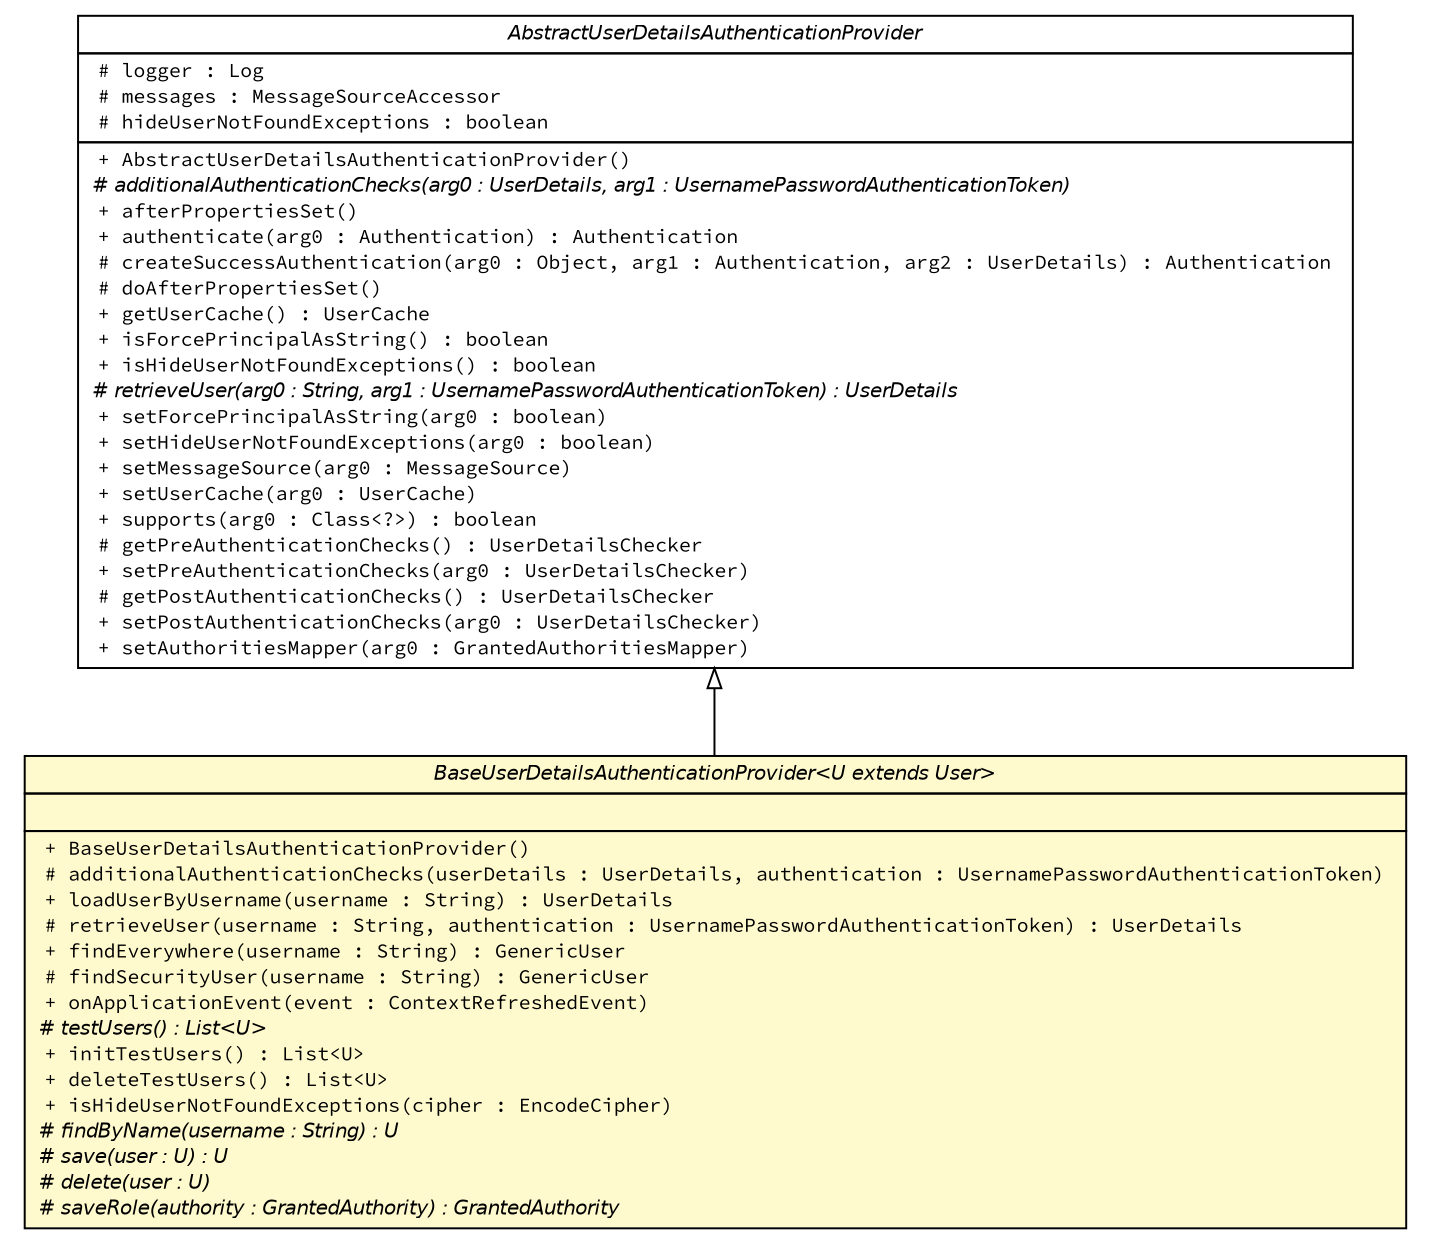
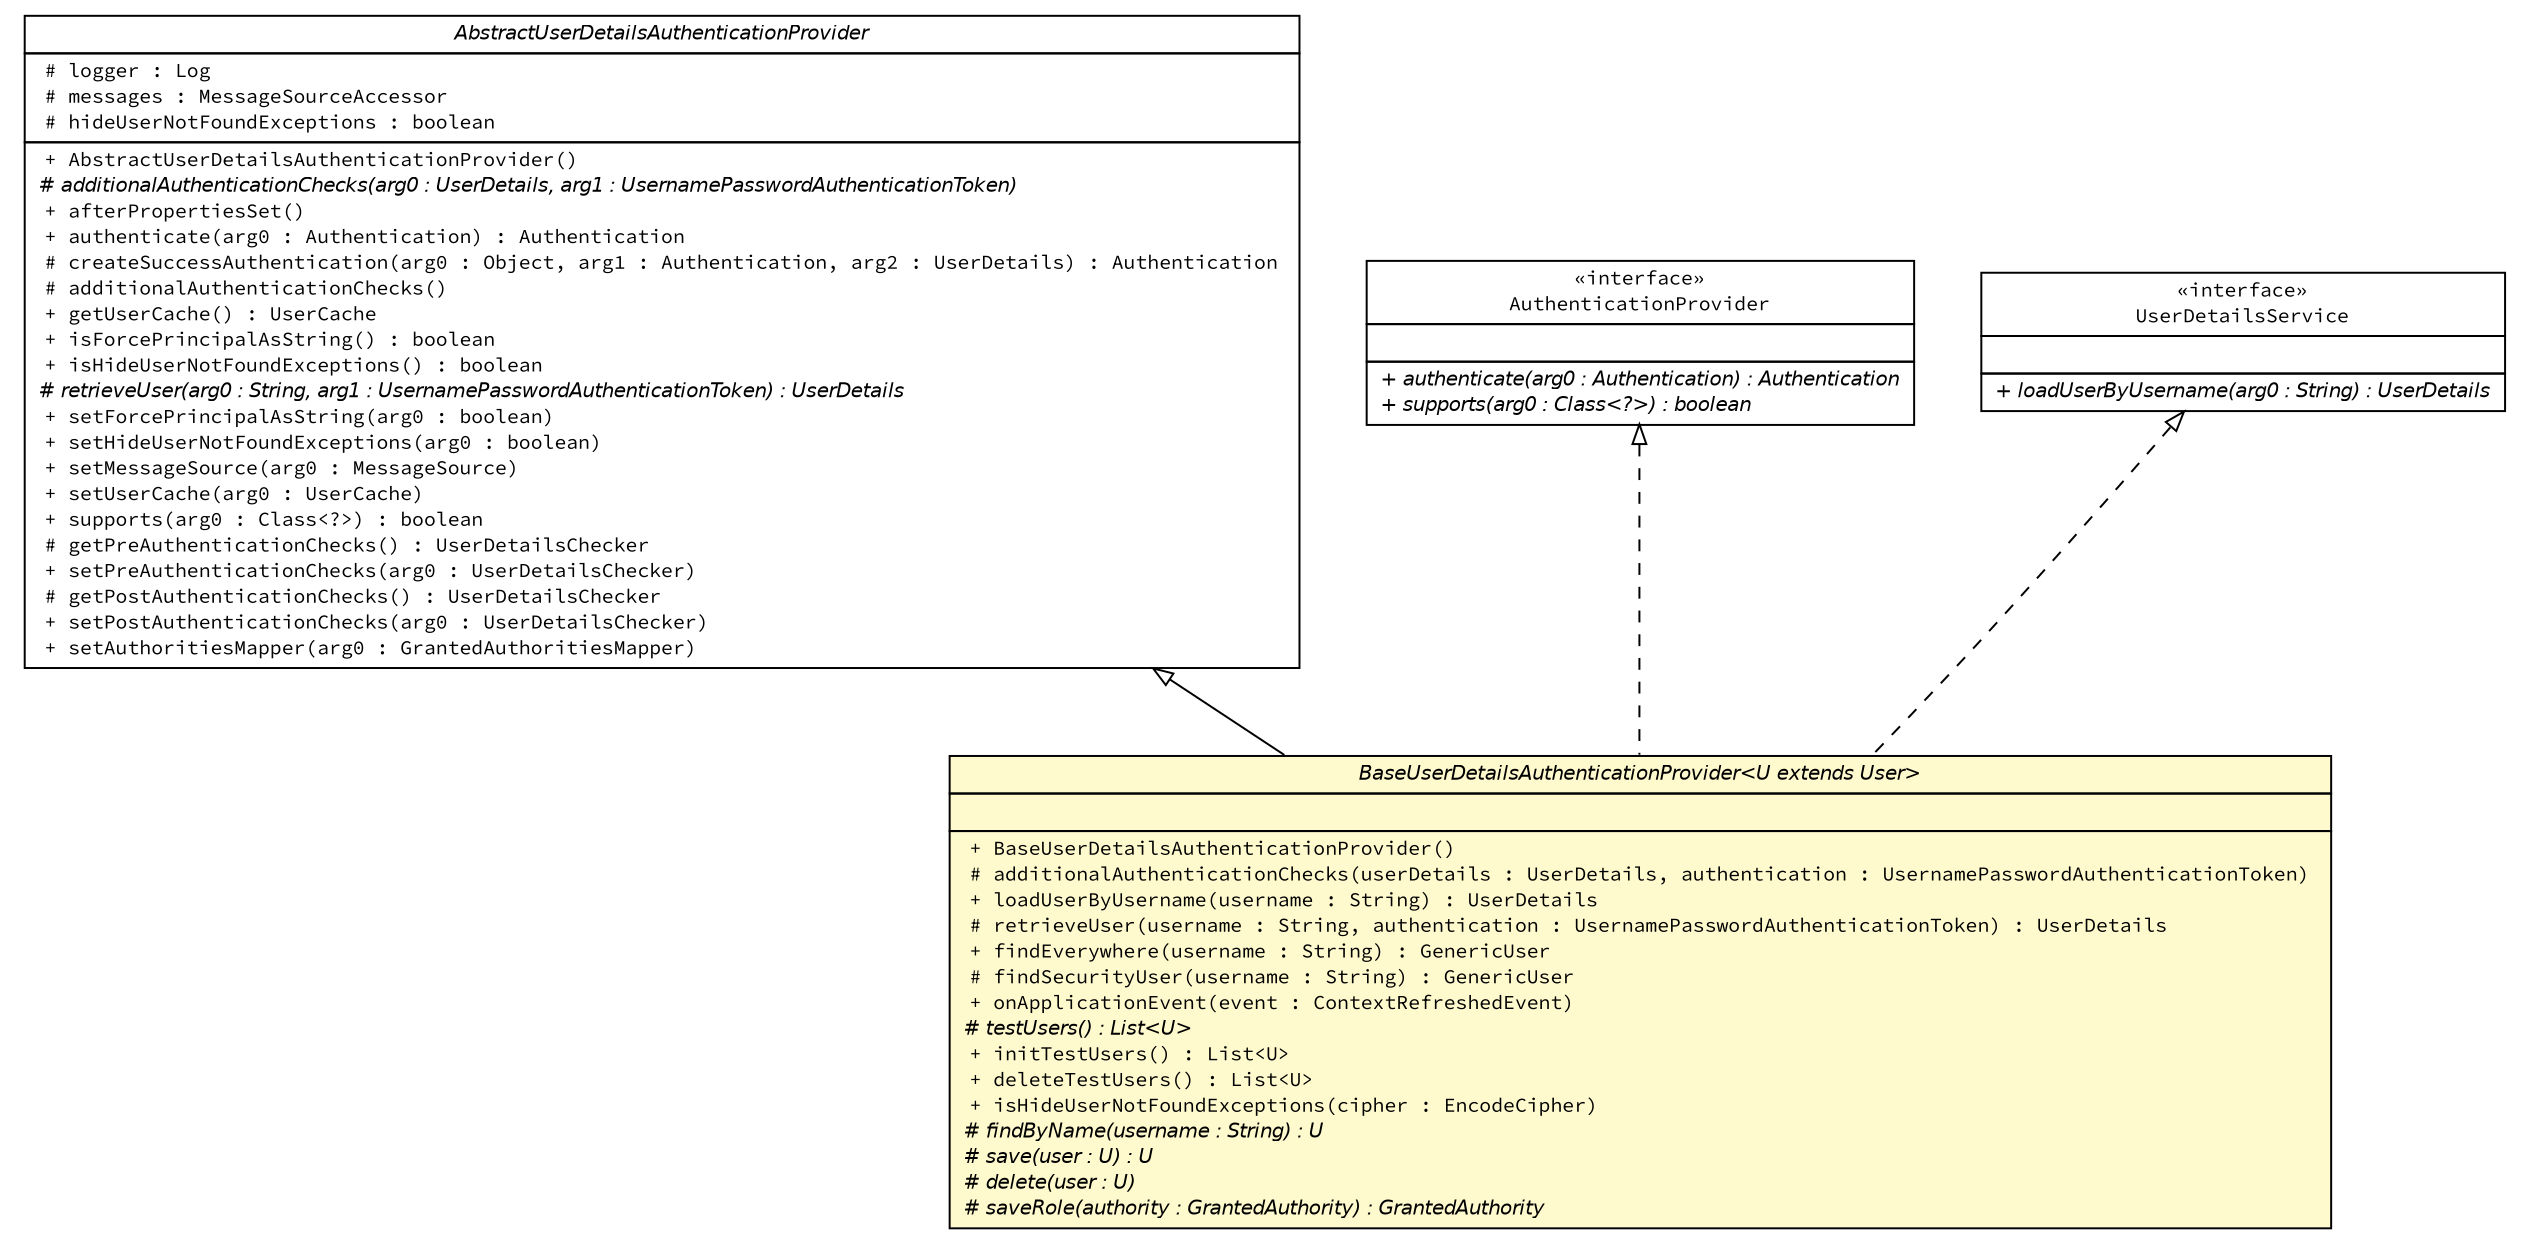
  digraph {
    fontname="Source Code Pro"
    nodesep=0.25
    ranksep=0.5
    node [fontcolor=black fontname="Source Code Pro" fontsize=10.0 shape=plaintext]
    edge [arrowtail=empty dir=back fontname="Source Code Pro" fontsize=10 headport=p labelfontname=Helvetica labelfontsize=10 tailport=p style=dashed]
    n1 [label=<<table title="com.yirendai.oss.lib.security.api.BaseUserDetailsAuthenticationProvider" border="0" cellborder="1" cellspacing="0" cellpadding="2" port="p" bgcolor="lemonChiffon" href="./BaseUserDetailsAuthenticationProvider.html"> 		<tr><td><table border="0" cellspacing="0" cellpadding="1"> <tr><td align="center" balign="center"><font face="Helvetica-Oblique"> BaseUserDetailsAuthenticationProvider&lt;U extends User&gt; </font></td></tr> 		</table></td></tr> 		<tr><td><table border="0" cellspacing="0" cellpadding="1"> <tr><td align="left" balign="left">  </td></tr> 		</table></td></tr> 		<tr><td><table border="0" cellspacing="0" cellpadding="1"> <tr><td align="left" balign="left"> + BaseUserDetailsAuthenticationProvider() </td></tr> <tr><td align="left" balign="left"> # additionalAuthenticationChecks(userDetails : UserDetails, authentication : UsernamePasswordAuthenticationToken) </td></tr> <tr><td align="left" balign="left"> + loadUserByUsername(username : String) : UserDetails </td></tr> <tr><td align="left" balign="left"> # retrieveUser(username : String, authentication : UsernamePasswordAuthenticationToken) : UserDetails </td></tr> <tr><td align="left" balign="left"> + findEverywhere(username : String) : GenericUser </td></tr> <tr><td align="left" balign="left"> # findSecurityUser(username : String) : GenericUser </td></tr> <tr><td align="left" balign="left"> + onApplicationEvent(event : ContextRefreshedEvent) </td></tr> <tr><td align="left" balign="left"><font face="Helvetica-Oblique" point-size="10.0"> # testUsers() : List&lt;U&gt; </font></td></tr> <tr><td align="left" balign="left"> + initTestUsers() : List&lt;U&gt; </td></tr> <tr><td align="left" balign="left"> + deleteTestUsers() : List&lt;U&gt; </td></tr> <tr><td align="left" balign="left"> + isHideUserNotFoundExceptions(cipher : EncodeCipher) </td></tr> <tr><td align="left" balign="left"><font face="Helvetica-Oblique" point-size="10.0"> # findByName(username : String) : U </font></td></tr> <tr><td align="left" balign="left"><font face="Helvetica-Oblique" point-size="10.0"> # save(user : U) : U </font></td></tr> <tr><td align="left" balign="left"><font face="Helvetica-Oblique" point-size="10.0"> # delete(user : U) </font></td></tr> <tr><td align="left" balign="left"><font face="Helvetica-Oblique" point-size="10.0"> # saveRole(authority : GrantedAuthority) : GrantedAuthority </font></td></tr> 		</table></td></tr> 		</table>>]
-   n2 [label=<<table title="org.springframework.security.authentication.dao.AbstractUserDetailsAuthenticationProvider" border="0" cellborder="1" cellspacing="0" cellpadding="2" port="p" href="http://java.sun.com/j2se/1.4.2/docs/api/org/springframework/security/authentication/dao/AbstractUserDetailsAuthenticationProvider.html"> 		<tr><td><table border="0" cellspacing="0" cellpadding="1"> <tr><td align="center" balign="center"><font face="Helvetica-Oblique"> AbstractUserDetailsAuthenticationProvider </font></td></tr> 		</table></td></tr> 		<tr><td><table border="0" cellspacing="0" cellpadding="1"> <tr><td align="left" balign="left"> # logger : Log </td></tr> <tr><td align="left" balign="left"> # messages : MessageSourceAccessor </td></tr> <tr><td align="left" balign="left"> # hideUserNotFoundExceptions : boolean </td></tr> 		</table></td></tr> 		<tr><td><table border="0" cellspacing="0" cellpadding="1"> <tr><td align="left" balign="left"> + AbstractUserDetailsAuthenticationProvider() </td></tr> <tr><td align="left" balign="left"><font face="Helvetica-Oblique" point-size="10.0"> # additionalAuthenticationChecks(arg0 : UserDetails, arg1 : UsernamePasswordAuthenticationToken) </font></td></tr> <tr><td align="left" balign="left"> + afterPropertiesSet() </td></tr> <tr><td align="left" balign="left"> + authenticate(arg0 : Authentication) : Authentication </td></tr> <tr><td align="left" balign="left"> # createSuccessAuthentication(arg0 : Object, arg1 : Authentication, arg2 : UserDetails) : Authentication </td></tr> <tr><td align="left" balign="left"> # doAfterPropertiesSet() </td></tr> <tr><td align="left" balign="left"> + getUserCache() : UserCache </td></tr> <tr><td align="left" balign="left"> + isForcePrincipalAsString() : boolean </td></tr> <tr><td align="left" balign="left"> + isHideUserNotFoundExceptions() : boolean </td></tr> <tr><td align="left" balign="left"><font face="Helvetica-Oblique" point-size="10.0"> # retrieveUser(arg0 : String, arg1 : UsernamePasswordAuthenticationToken) : UserDetails </font></td></tr> <tr><td align="left" balign="left"> + setForcePrincipalAsString(arg0 : boolean) </td></tr> <tr><td align="left" balign="left"> + setHideUserNotFoundExceptions(arg0 : boolean) </td></tr> <tr><td align="left" balign="left"> + setMessageSource(arg0 : MessageSource) </td></tr> <tr><td align="left" balign="left"> + setUserCache(arg0 : UserCache) </td></tr> <tr><td align="left" balign="left"> + supports(arg0 : Class&lt;?&gt;) : boolean </td></tr> <tr><td align="left" balign="left"> # getPreAuthenticationChecks() : UserDetailsChecker </td></tr> <tr><td align="left" balign="left"> + setPreAuthenticationChecks(arg0 : UserDetailsChecker) </td></tr> <tr><td align="left" balign="left"> # getPostAuthenticationChecks() : UserDetailsChecker </td></tr> <tr><td align="left" balign="left"> + setPostAuthenticationChecks(arg0 : UserDetailsChecker) </td></tr> <tr><td align="left" balign="left"> + setAuthoritiesMapper(arg0 : GrantedAuthoritiesMapper) </td></tr> 		</table></td></tr> 		</table>>]
+   n2 [label=<<table title="org.springframework.security.authentication.dao.AbstractUserDetailsAuthenticationProvider" border="0" cellborder="1" cellspacing="0" cellpadding="2" port="p" href="http://java.sun.com/j2se/1.4.2/docs/api/org/springframework/security/authentication/dao/AbstractUserDetailsAuthenticationProvider.html"> 		<tr><td><table border="0" cellspacing="0" cellpadding="1"> <tr><td align="center" balign="center"><font face="Helvetica-Oblique"> AbstractUserDetailsAuthenticationProvider </font></td></tr> 		</table></td></tr> 		<tr><td><table border="0" cellspacing="0" cellpadding="1"> <tr><td align="left" balign="left"> # logger : Log </td></tr> <tr><td align="left" balign="left"> # messages : MessageSourceAccessor </td></tr> <tr><td align="left" balign="left"> # hideUserNotFoundExceptions : boolean </td></tr> 		</table></td></tr> 		<tr><td><table border="0" cellspacing="0" cellpadding="1"> <tr><td align="left" balign="left"> + AbstractUserDetailsAuthenticationProvider() </td></tr> <tr><td align="left" balign="left"><font face="Helvetica-Oblique" point-size="10.0"> # additionalAuthenticationChecks(arg0 : UserDetails, arg1 : UsernamePasswordAuthenticationToken) </font></td></tr> <tr><td align="left" balign="left"> + afterPropertiesSet() </td></tr> <tr><td align="left" balign="left"> + authenticate(arg0 : Authentication) : Authentication </td></tr> <tr><td align="left" balign="left"> # createSuccessAuthentication(arg0 : Object, arg1 : Authentication, arg2 : UserDetails) : Authentication </td></tr> <tr><td align="left" balign="left"> # additionalAuthenticationChecks() </td></tr> <tr><td align="left" balign="left"> + getUserCache() : UserCache </td></tr> <tr><td align="left" balign="left"> + isForcePrincipalAsString() : boolean </td></tr> <tr><td align="left" balign="left"> + isHideUserNotFoundExceptions() : boolean </td></tr> <tr><td align="left" balign="left"><font face="Helvetica-Oblique" point-size="10.0"> # retrieveUser(arg0 : String, arg1 : UsernamePasswordAuthenticationToken) : UserDetails </font></td></tr> <tr><td align="left" balign="left"> + setForcePrincipalAsString(arg0 : boolean) </td></tr> <tr><td align="left" balign="left"> + setHideUserNotFoundExceptions(arg0 : boolean) </td></tr> <tr><td align="left" balign="left"> + setMessageSource(arg0 : MessageSource) </td></tr> <tr><td align="left" balign="left"> + setUserCache(arg0 : UserCache) </td></tr> <tr><td align="left" balign="left"> + supports(arg0 : Class&lt;?&gt;) : boolean </td></tr> <tr><td align="left" balign="left"> # getPreAuthenticationChecks() : UserDetailsChecker </td></tr> <tr><td align="left" balign="left"> + setPreAuthenticationChecks(arg0 : UserDetailsChecker) </td></tr> <tr><td align="left" balign="left"> # getPostAuthenticationChecks() : UserDetailsChecker </td></tr> <tr><td align="left" balign="left"> + setPostAuthenticationChecks(arg0 : UserDetailsChecker) </td></tr> <tr><td align="left" balign="left"> + setAuthoritiesMapper(arg0 : GrantedAuthoritiesMapper) </td></tr> 		</table></td></tr> 		</table>>]
+   n3 [label=<<table title="org.springframework.security.authentication.AuthenticationProvider" border="0" cellborder="1" cellspacing="0" cellpadding="2" port="p" href="http://java.sun.com/j2se/1.4.2/docs/api/org/springframework/security/authentication/AuthenticationProvider.html"> 		<tr><td><table border="0" cellspacing="0" cellpadding="1"> <tr><td align="center" balign="center"> &#171;interface&#187; </td></tr> <tr><td align="center" balign="center"> AuthenticationProvider </td></tr> 		</table></td></tr> 		<tr><td><table border="0" cellspacing="0" cellpadding="1"> <tr><td align="left" balign="left">  </td></tr> 		</table></td></tr> 		<tr><td><table border="0" cellspacing="0" cellpadding="1"> <tr><td align="left" balign="left"><font face="Helvetica-Oblique" point-size="10.0"> + authenticate(arg0 : Authentication) : Authentication </font></td></tr> <tr><td align="left" balign="left"><font face="Helvetica-Oblique" point-size="10.0"> + supports(arg0 : Class&lt;?&gt;) : boolean </font></td></tr> 		</table></td></tr> 		</table>>]
+   n4 [label=<<table title="org.springframework.security.core.userdetails.UserDetailsService" border="0" cellborder="1" cellspacing="0" cellpadding="2" port="p" href="http://java.sun.com/j2se/1.4.2/docs/api/org/springframework/security/core/userdetails/UserDetailsService.html"> 		<tr><td><table border="0" cellspacing="0" cellpadding="1"> <tr><td align="center" balign="center"> &#171;interface&#187; </td></tr> <tr><td align="center" balign="center"> UserDetailsService </td></tr> 		</table></td></tr> 		<tr><td><table border="0" cellspacing="0" cellpadding="1"> <tr><td align="left" balign="left">  </td></tr> 		</table></td></tr> 		<tr><td><table border="0" cellspacing="0" cellpadding="1"> <tr><td align="left" balign="left"><font face="Helvetica-Oblique" point-size="10.0"> + loadUserByUsername(arg0 : String) : UserDetails </font></td></tr> 		</table></td></tr> 		</table>>]
    n2 -> n1 [style=""]
+   n3 -> n1
+   n4 -> n1
  }
